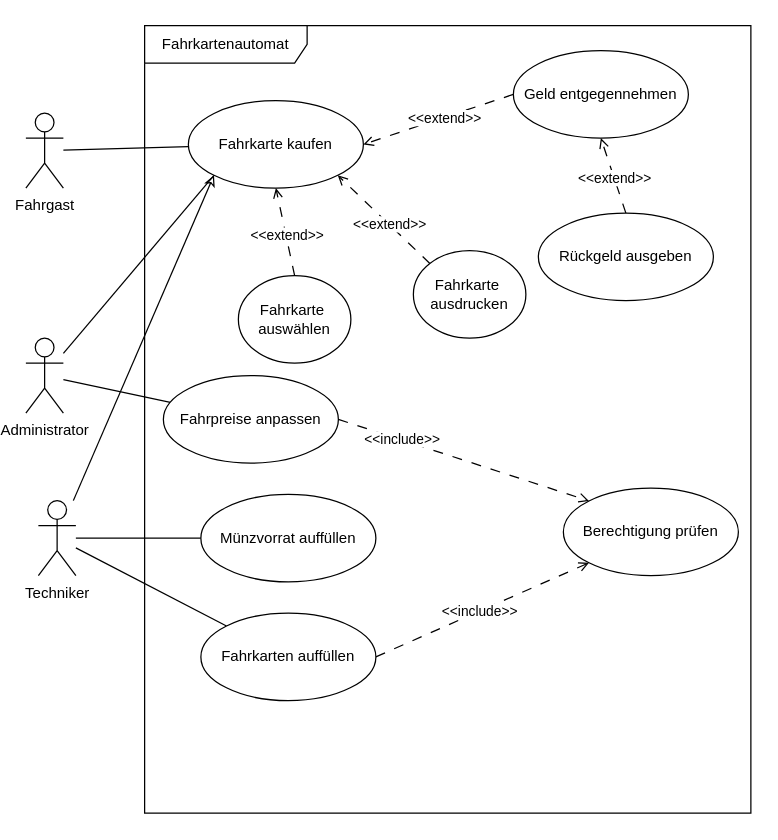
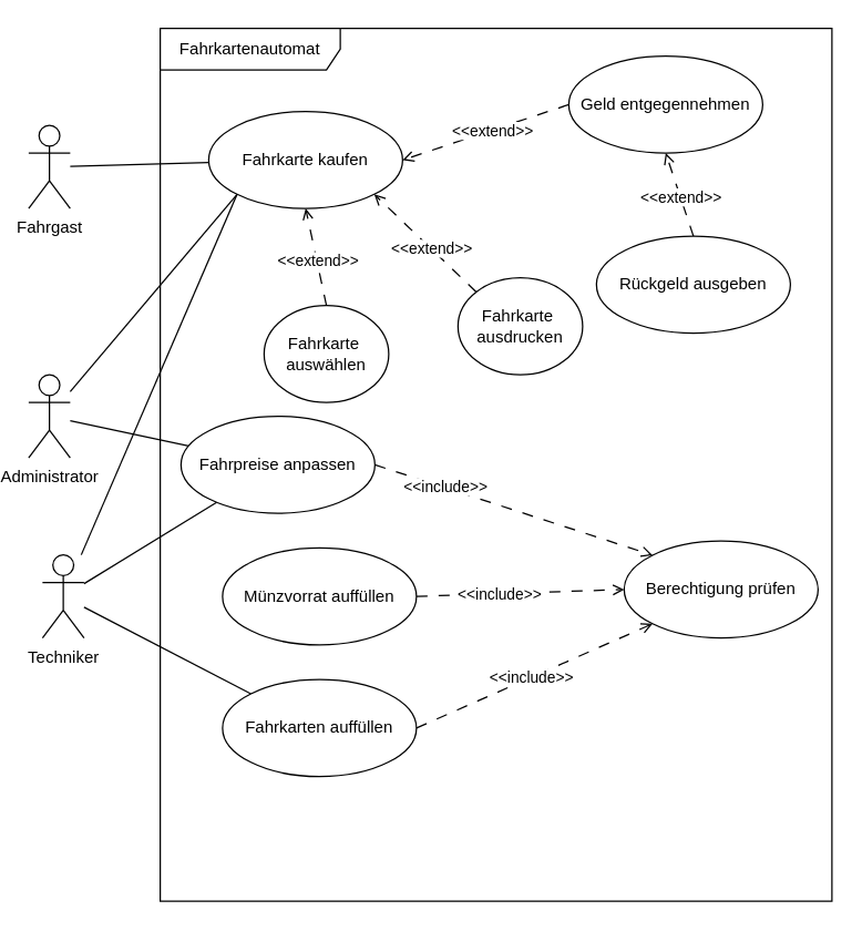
  <mxCell id="0" />
  <mxCell id="1" parent="0" />
  <mxCell id="2" style="rounded=0;orthogonalLoop=1;jettySize=auto;html=1;endArrow=none;endFill=0;" parent="1" source="3" target="12" edge="1"><mxGeometry relative="1" as="geometry" /></mxCell>
  <mxCell id="3" value="Fahrgast" style="shape=umlActor;verticalLabelPosition=bottom;verticalAlign=top;html=1;" parent="1" vertex="1"><mxGeometry x="20" y="90" width="30" height="60" as="geometry" /></mxCell>
  <mxCell id="4" style="rounded=0;orthogonalLoop=1;jettySize=auto;html=1;entryX=0;entryY=1;entryDx=0;entryDy=0;endArrow=none;endFill=0;" parent="1" source="6" target="12" edge="1"><mxGeometry relative="1" as="geometry" /></mxCell>
  <mxCell id="5" style="rounded=0;orthogonalLoop=1;jettySize=auto;html=1;endArrow=none;endFill=0;" parent="1" source="6" target="24" edge="1"><mxGeometry relative="1" as="geometry" /></mxCell>
  <mxCell id="6" value="Administrator" style="shape=umlActor;verticalLabelPosition=bottom;verticalAlign=top;html=1;" parent="1" vertex="1"><mxGeometry x="20" y="270" width="30" height="60" as="geometry" /></mxCell>
- <mxCell id="7" style="rounded=0;orthogonalLoop=1;jettySize=auto;html=1;entryX=0;entryY=1;entryDx=0;entryDy=0;endArrow=classic;endFill=0;" parent="1" source="10" target="12" edge="1"><mxGeometry relative="1" as="geometry"><mxPoint x="180" y="170" as="targetPoint" /></mxGeometry></mxCell>
- <mxCell id="8" style="rounded=0;orthogonalLoop=1;jettySize=auto;html=1;entryX=0;entryY=0.5;entryDx=0;entryDy=0;endArrow=none;endFill=0;" parent="1" source="10" target="27" edge="1"><mxGeometry relative="1" as="geometry" /></mxCell>
+ <mxCell id="7" style="rounded=0;orthogonalLoop=1;jettySize=auto;html=1;entryX=0;entryY=1;entryDx=0;entryDy=0;endArrow=none;endFill=0;" parent="1" source="10" target="12" edge="1"><mxGeometry relative="1" as="geometry"><mxPoint x="180" y="170" as="targetPoint" /></mxGeometry></mxCell>
+ <mxCell id="8" style="rounded=0;orthogonalLoop=1;jettySize=auto;html=1;endArrow=none;endFill=0;" parent="1" source="10" target="24" edge="1"><mxGeometry relative="1" as="geometry" /></mxCell>
  <mxCell id="9" style="rounded=0;orthogonalLoop=1;jettySize=auto;html=1;entryX=0;entryY=0;entryDx=0;entryDy=0;endArrow=none;endFill=0;" parent="1" source="10" target="30" edge="1"><mxGeometry relative="1" as="geometry" /></mxCell>
  <mxCell id="10" value="Techniker&lt;div&gt;&lt;br&gt;&lt;/div&gt;" style="shape=umlActor;verticalLabelPosition=bottom;verticalAlign=top;html=1;" parent="1" vertex="1"><mxGeometry x="30" y="400" width="30" height="60" as="geometry" /></mxCell>
  <mxCell id="11" value="Fahrkartenautomat" style="shape=umlFrame;whiteSpace=wrap;html=1;pointerEvents=0;width=130;height=30;" parent="1" vertex="1"><mxGeometry x="115" y="20" width="485" height="630" as="geometry" /></mxCell>
  <mxCell id="12" value="Fahrkarte kaufen" style="ellipse;whiteSpace=wrap;html=1;" parent="1" vertex="1"><mxGeometry x="150" y="80" width="140" height="70" as="geometry" /></mxCell>
  <mxCell id="13" style="rounded=0;orthogonalLoop=1;jettySize=auto;html=1;exitX=0;exitY=0.5;exitDx=0;exitDy=0;entryX=1;entryY=0.5;entryDx=0;entryDy=0;endArrow=open;endFill=0;dashed=1;dashPattern=8 8;" parent="1" source="15" target="12" edge="1"><mxGeometry relative="1" as="geometry" /></mxCell>
  <mxCell id="14" value="&amp;lt;&amp;lt;extend&amp;gt;&amp;gt;" style="edgeLabel;html=1;align=center;verticalAlign=middle;resizable=0;points=[];" parent="13" vertex="1" connectable="0"><mxGeometry x="-0.085" relative="1" as="geometry"><mxPoint as="offset" /></mxGeometry></mxCell>
  <mxCell id="15" value="Geld entgegennehmen" style="ellipse;whiteSpace=wrap;html=1;" parent="1" vertex="1"><mxGeometry x="410" y="40" width="140" height="70" as="geometry" /></mxCell>
  <mxCell id="16" style="rounded=0;orthogonalLoop=1;jettySize=auto;html=1;exitX=0.5;exitY=0;exitDx=0;exitDy=0;entryX=0.5;entryY=1;entryDx=0;entryDy=0;endArrow=open;endFill=0;dashed=1;dashPattern=8 8;" parent="1" source="18" target="15" edge="1"><mxGeometry relative="1" as="geometry" /></mxCell>
  <mxCell id="17" value="&amp;lt;&amp;lt;extend&amp;gt;&amp;gt;" style="edgeLabel;html=1;align=center;verticalAlign=middle;resizable=0;points=[];" parent="16" vertex="1" connectable="0"><mxGeometry x="-0.067" relative="1" as="geometry"><mxPoint as="offset" /></mxGeometry></mxCell>
  <mxCell id="18" value="Rückgeld ausgeben" style="ellipse;whiteSpace=wrap;html=1;" parent="1" vertex="1"><mxGeometry x="430" y="170" width="140" height="70" as="geometry" /></mxCell>
  <mxCell id="19" style="rounded=0;orthogonalLoop=1;jettySize=auto;html=1;exitX=0;exitY=0;exitDx=0;exitDy=0;entryX=1;entryY=1;entryDx=0;entryDy=0;endArrow=open;endFill=0;dashed=1;dashPattern=8 8;" parent="1" source="21" target="12" edge="1"><mxGeometry relative="1" as="geometry" /></mxCell>
  <mxCell id="20" value="&amp;lt;&amp;lt;extend&amp;gt;&amp;gt;" style="edgeLabel;html=1;align=center;verticalAlign=middle;resizable=0;points=[];" parent="19" vertex="1" connectable="0"><mxGeometry x="-0.112" relative="1" as="geometry"><mxPoint y="-1" as="offset" /></mxGeometry></mxCell>
  <mxCell id="21" value="Fahrkarte&amp;nbsp;&lt;div&gt;ausdrucken&lt;/div&gt;" style="ellipse;whiteSpace=wrap;html=1;" parent="1" vertex="1"><mxGeometry x="330" y="200" width="90" height="70" as="geometry" /></mxCell>
  <mxCell id="22" style="rounded=0;orthogonalLoop=1;jettySize=auto;html=1;exitX=1;exitY=0.5;exitDx=0;exitDy=0;entryX=0;entryY=0;entryDx=0;entryDy=0;dashed=1;dashPattern=8 8;endArrow=open;endFill=0;" parent="1" source="24" target="31" edge="1"><mxGeometry relative="1" as="geometry" /></mxCell>
  <mxCell id="23" value="&amp;lt;&amp;lt;include&amp;gt;&amp;gt;" style="edgeLabel;html=1;align=center;verticalAlign=middle;resizable=0;points=[];" parent="22" vertex="1" connectable="0"><mxGeometry x="-0.499" y="1" relative="1" as="geometry"><mxPoint as="offset" /></mxGeometry></mxCell>
  <mxCell id="24" value="Fahrpreise anpassen" style="ellipse;whiteSpace=wrap;html=1;" parent="1" vertex="1"><mxGeometry x="130" y="300" width="140" height="70" as="geometry" /></mxCell>
+ <mxCell id="25" style="rounded=0;orthogonalLoop=1;jettySize=auto;html=1;exitX=1;exitY=0.5;exitDx=0;exitDy=0;entryX=0;entryY=0.5;entryDx=0;entryDy=0;dashed=1;dashPattern=8 8;endArrow=open;endFill=0;" parent="1" source="27" target="31" edge="1"><mxGeometry relative="1" as="geometry"><mxPoint x="450" y="429.947" as="targetPoint" /></mxGeometry></mxCell>
+ <mxCell id="26" value="&amp;lt;&amp;lt;include&amp;gt;&amp;gt;" style="edgeLabel;html=1;align=center;verticalAlign=middle;resizable=0;points=[];" parent="25" vertex="1" connectable="0"><mxGeometry x="-0.195" relative="1" as="geometry"><mxPoint as="offset" /></mxGeometry></mxCell>
  <mxCell id="27" value="Münzvorrat auffüllen" style="ellipse;whiteSpace=wrap;html=1;" parent="1" vertex="1"><mxGeometry x="160" y="395" width="140" height="70" as="geometry" /></mxCell>
  <mxCell id="28" style="rounded=0;orthogonalLoop=1;jettySize=auto;html=1;exitX=1;exitY=0.5;exitDx=0;exitDy=0;entryX=0;entryY=1;entryDx=0;entryDy=0;dashed=1;dashPattern=8 8;endArrow=open;endFill=0;" parent="1" source="30" target="31" edge="1"><mxGeometry relative="1" as="geometry"><mxPoint x="450" y="420" as="targetPoint" /></mxGeometry></mxCell>
  <mxCell id="29" value="&amp;lt;&amp;lt;include&amp;gt;&amp;gt;" style="edgeLabel;html=1;align=center;verticalAlign=middle;resizable=0;points=[];" parent="28" vertex="1" connectable="0"><mxGeometry x="-0.033" relative="1" as="geometry"><mxPoint as="offset" /></mxGeometry></mxCell>
  <mxCell id="30" value="Fahrkarten auffüllen" style="ellipse;whiteSpace=wrap;html=1;" parent="1" vertex="1"><mxGeometry x="160" y="490" width="140" height="70" as="geometry" /></mxCell>
  <mxCell id="31" value="Berechtigung prüfen" style="ellipse;whiteSpace=wrap;html=1;" parent="1" vertex="1"><mxGeometry x="450" y="390" width="140" height="70" as="geometry" /></mxCell>
  <mxCell id="32" value="Fahrkarte&amp;nbsp;&lt;div&gt;auswählen&lt;/div&gt;" style="ellipse;whiteSpace=wrap;html=1;" parent="1" vertex="1"><mxGeometry x="190" y="220" width="90" height="70" as="geometry" /></mxCell>
  <mxCell id="33" style="rounded=0;orthogonalLoop=1;jettySize=auto;html=1;exitX=0.5;exitY=0;exitDx=0;exitDy=0;entryX=0.5;entryY=1;entryDx=0;entryDy=0;endArrow=open;endFill=0;dashed=1;dashPattern=8 8;" parent="1" source="32" target="12" edge="1"><mxGeometry relative="1" as="geometry"><mxPoint x="297" y="230" as="sourcePoint" /><mxPoint x="234" y="180" as="targetPoint" /></mxGeometry></mxCell>
  <mxCell id="34" value="&amp;lt;&amp;lt;extend&amp;gt;&amp;gt;" style="edgeLabel;html=1;align=center;verticalAlign=middle;resizable=0;points=[];" parent="33" vertex="1" connectable="0"><mxGeometry x="-0.112" relative="1" as="geometry"><mxPoint y="-1" as="offset" /></mxGeometry></mxCell>
